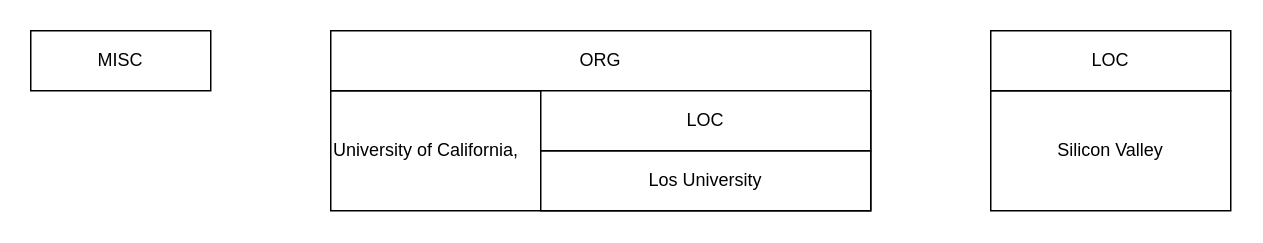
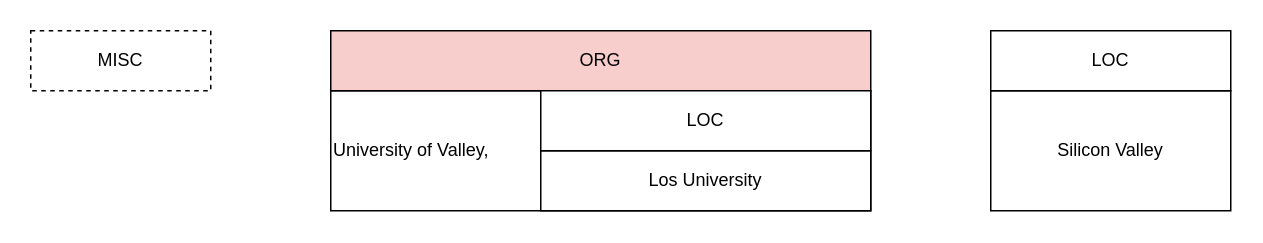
  <mxCell id="0" />
  <mxCell id="1" parent="0" />
- <mxCell id="2" value="MISC" style="rounded=0;whiteSpace=wrap;html=1;" vertex="1" parent="1"><mxGeometry x="20" y="20" width="120" height="40" as="geometry" /></mxCell>
- <mxCell id="3" value="University of California,&amp;nbsp;" style="rounded=0;whiteSpace=wrap;html=1;align=left;" vertex="1" parent="1"><mxGeometry x="220" y="60" width="360" height="80" as="geometry" /></mxCell>
- <mxCell id="4" value="ORG" style="rounded=0;whiteSpace=wrap;html=1;" vertex="1" parent="1"><mxGeometry x="220" y="20" width="360" height="40" as="geometry" /></mxCell>
+ <mxCell id="2" value="MISC" style="rounded=0;whiteSpace=wrap;html=1;dashed=1;" vertex="1" parent="1"><mxGeometry x="20" y="20" width="120" height="40" as="geometry" /></mxCell>
+ <mxCell id="3" value="University of Valley,&amp;nbsp;" style="rounded=0;whiteSpace=wrap;html=1;align=left;" vertex="1" parent="1"><mxGeometry x="220" y="60" width="360" height="80" as="geometry" /></mxCell>
+ <mxCell id="4" value="ORG" style="rounded=0;whiteSpace=wrap;html=1;fillColor=#f8cecc;" vertex="1" parent="1"><mxGeometry x="220" y="20" width="360" height="40" as="geometry" /></mxCell>
  <mxCell id="5" value="Silicon Valley" style="rounded=0;whiteSpace=wrap;html=1;" vertex="1" parent="1"><mxGeometry x="660" y="60" width="160" height="80" as="geometry" /></mxCell>
  <mxCell id="6" value="LOC" style="rounded=0;whiteSpace=wrap;html=1;" vertex="1" parent="1"><mxGeometry x="660" y="20" width="160" height="40" as="geometry" /></mxCell>
  <mxCell id="7" value="Los University" style="rounded=0;whiteSpace=wrap;html=1;" vertex="1" parent="1"><mxGeometry x="360" y="100" width="220" height="40" as="geometry" /></mxCell>
  <mxCell id="8" value="LOC" style="rounded=0;whiteSpace=wrap;html=1;" vertex="1" parent="1"><mxGeometry x="360" y="60" width="220" height="40" as="geometry" /></mxCell>
